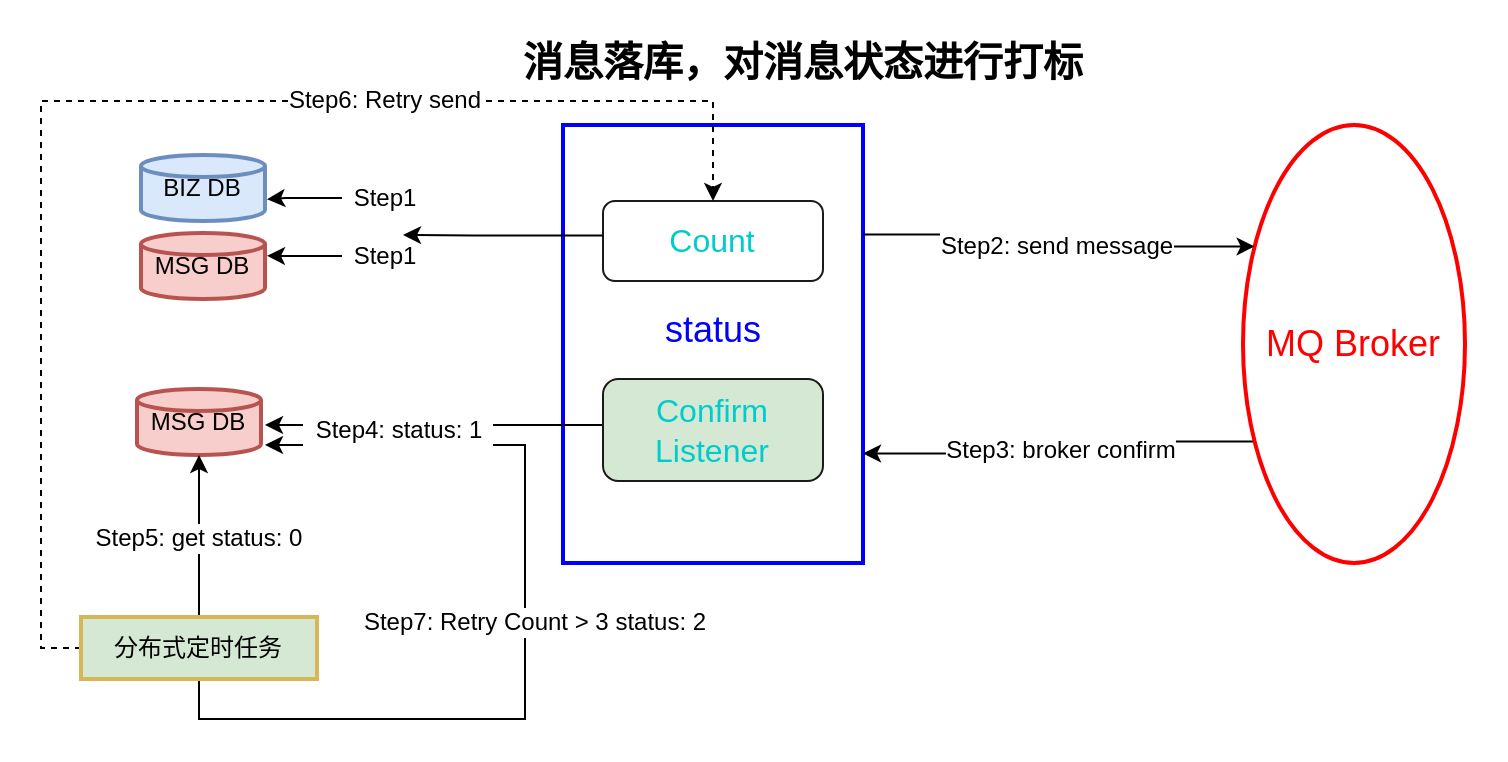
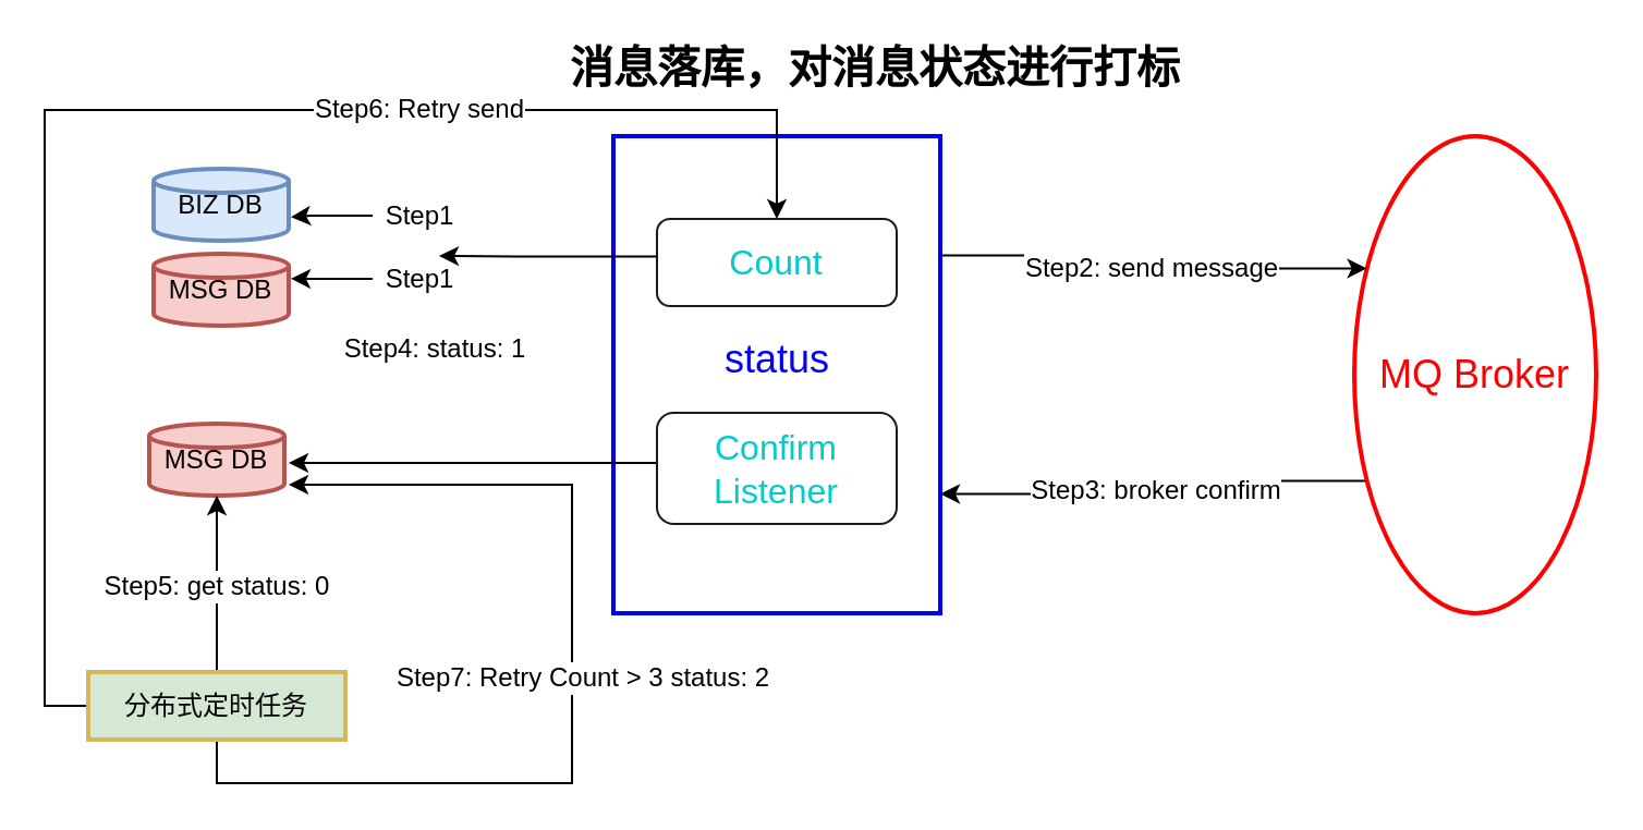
  <mxCell id="0" />
  <mxCell id="1" parent="0" />
  <mxCell id="2" value="" style="rounded=0;whiteSpace=wrap;html=1;strokeColor=#0000FF;strokeWidth=2;fillColor=none;" vertex="1" parent="1"><mxGeometry x="281" y="62" width="150" height="219" as="geometry" /></mxCell>
  <mxCell id="3" value="&lt;font style=&quot;font-size: 20px&quot;&gt;&lt;b&gt;消息落库，对消息状态进行打标&lt;/b&gt;&lt;/font&gt;" style="text;html=1;align=center;verticalAlign=middle;resizable=0;points=[];;autosize=1;" vertex="1" parent="1"><mxGeometry x="251" y="20" width="300" height="20" as="geometry" /></mxCell>
  <mxCell id="4" value="&lt;font style=&quot;font-size: 16px&quot; color=&quot;#00cccc&quot;&gt;Count&lt;/font&gt;" style="rounded=1;whiteSpace=wrap;html=1;strokeColor=#1A1A1A;" vertex="1" parent="1"><mxGeometry x="301" y="100" width="110" height="40" as="geometry" /></mxCell>
  <mxCell id="5" style="edgeStyle=orthogonalEdgeStyle;rounded=0;orthogonalLoop=1;jettySize=auto;html=1;exitX=0;exitY=0.5;exitDx=0;exitDy=0;" edge="1" parent="1" source="6"><mxGeometry relative="1" as="geometry"><mxPoint x="132" y="212" as="targetPoint" /><Array as="points"><mxPoint x="301" y="212" /></Array></mxGeometry></mxCell>
- <mxCell id="6" value="&lt;font style=&quot;font-size: 16px&quot;&gt;&lt;font color=&quot;#00cccc&quot;&gt;Confirm&lt;br&gt;Listener&lt;/font&gt;&lt;br&gt;&lt;/font&gt;" style="rounded=1;whiteSpace=wrap;html=1;strokeColor=#1A1A1A;fillColor=#d5e8d4;" vertex="1" parent="1"><mxGeometry x="301" y="189" width="110" height="51" as="geometry" /></mxCell>
+ <mxCell id="6" value="&lt;font style=&quot;font-size: 16px&quot;&gt;&lt;font color=&quot;#00cccc&quot;&gt;Confirm&lt;br&gt;Listener&lt;/font&gt;&lt;br&gt;&lt;/font&gt;" style="rounded=1;whiteSpace=wrap;html=1;strokeColor=#1A1A1A;" vertex="1" parent="1"><mxGeometry x="301" y="189" width="110" height="51" as="geometry" /></mxCell>
  <mxCell id="7" value="&lt;font style=&quot;font-size: 18px&quot; color=&quot;#0000ff&quot;&gt;status&lt;/font&gt;" style="text;html=1;align=center;verticalAlign=middle;resizable=0;points=[];;autosize=1;" vertex="1" parent="1"><mxGeometry x="311" y="154.5" width="90" height="20" as="geometry" /></mxCell>
  <mxCell id="8" style="edgeStyle=orthogonalEdgeStyle;rounded=0;orthogonalLoop=1;jettySize=auto;html=1;exitX=0;exitY=0.75;exitDx=0;exitDy=0;entryX=1;entryY=0.75;entryDx=0;entryDy=0;" edge="1" parent="1" source="10" target="2"><mxGeometry relative="1" as="geometry" /></mxCell>
  <mxCell id="9" value="Step3: broker confirm" style="text;html=1;align=center;verticalAlign=middle;resizable=0;points=[];;labelBackgroundColor=#ffffff;" vertex="1" connectable="0" parent="8"><mxGeometry x="0.266" y="1" relative="1" as="geometry"><mxPoint x="25" y="-2.5" as="offset" /></mxGeometry></mxCell>
  <mxCell id="10" value="&lt;font style=&quot;font-size: 18px&quot; color=&quot;#ff0000&quot;&gt;MQ Broker&lt;/font&gt;" style="ellipse;whiteSpace=wrap;html=1;strokeColor=#FF0000;strokeWidth=2;" vertex="1" parent="1"><mxGeometry x="621" y="62" width="111" height="219" as="geometry" /></mxCell>
  <mxCell id="11" style="edgeStyle=orthogonalEdgeStyle;rounded=0;orthogonalLoop=1;jettySize=auto;html=1;exitX=1;exitY=0.25;exitDx=0;exitDy=0;entryX=0;entryY=0.25;entryDx=0;entryDy=0;" edge="1" parent="1" source="2" target="10"><mxGeometry relative="1" as="geometry" /></mxCell>
  <mxCell id="12" value="Step2: send message" style="text;html=1;align=center;verticalAlign=middle;resizable=0;points=[];;labelBackgroundColor=#ffffff;" vertex="1" connectable="0" parent="11"><mxGeometry x="0.193" y="1" relative="1" as="geometry"><mxPoint x="-18" y="0.5" as="offset" /></mxGeometry></mxCell>
  <mxCell id="13" style="edgeStyle=orthogonalEdgeStyle;rounded=0;orthogonalLoop=1;jettySize=auto;html=1;exitX=0.001;exitY=0.431;exitDx=0;exitDy=0;exitPerimeter=0;" edge="1" parent="1" source="4"><mxGeometry relative="1" as="geometry"><mxPoint x="266" y="117" as="sourcePoint" /><mxPoint x="201" y="117" as="targetPoint" /><Array as="points"><mxPoint x="236" y="117" /></Array></mxGeometry></mxCell>
  <mxCell id="14" value="" style="edgeStyle=orthogonalEdgeStyle;rounded=0;orthogonalLoop=1;jettySize=auto;html=1;" edge="1" parent="1" source="15"><mxGeometry relative="1" as="geometry"><mxPoint x="133" y="99.176" as="targetPoint" /><Array as="points"><mxPoint x="142" y="99" /><mxPoint x="142" y="99" /></Array></mxGeometry></mxCell>
  <mxCell id="15" value="Step1" style="text;html=1;align=center;verticalAlign=middle;resizable=0;points=[];;autosize=1;" vertex="1" parent="1"><mxGeometry x="170.5" y="89" width="42" height="19" as="geometry" /></mxCell>
  <mxCell id="16" value="" style="edgeStyle=orthogonalEdgeStyle;rounded=0;orthogonalLoop=1;jettySize=auto;html=1;" edge="1" parent="1" source="17"><mxGeometry relative="1" as="geometry"><mxPoint x="133" y="127.412" as="targetPoint" /><Array as="points"><mxPoint x="142" y="127" /><mxPoint x="142" y="127" /></Array></mxGeometry></mxCell>
  <mxCell id="17" value="Step1" style="text;html=1;align=center;verticalAlign=middle;resizable=0;points=[];;autosize=1;" vertex="1" parent="1"><mxGeometry x="170.5" y="118" width="42" height="19" as="geometry" /></mxCell>
  <mxCell id="18" value="BIZ DB" style="strokeWidth=2;html=1;shape=mxgraph.flowchart.database;whiteSpace=wrap;fillColor=#dae8fc;strokeColor=#6c8ebf;" vertex="1" parent="1"><mxGeometry x="70" y="77" width="62" height="33" as="geometry" /></mxCell>
  <mxCell id="19" value="MSG DB" style="strokeWidth=2;html=1;shape=mxgraph.flowchart.database;whiteSpace=wrap;fillColor=#f8cecc;strokeColor=#b85450;" vertex="1" parent="1"><mxGeometry x="70" y="116" width="62" height="33" as="geometry" /></mxCell>
  <mxCell id="20" value="MSG DB" style="strokeWidth=2;html=1;shape=mxgraph.flowchart.database;whiteSpace=wrap;fillColor=#f8cecc;strokeColor=#b85450;" vertex="1" parent="1"><mxGeometry x="68" y="194" width="62" height="33" as="geometry" /></mxCell>
  <mxCell id="21" style="edgeStyle=orthogonalEdgeStyle;rounded=0;orthogonalLoop=1;jettySize=auto;html=1;exitX=0.5;exitY=0;exitDx=0;exitDy=0;entryX=0.5;entryY=1;entryDx=0;entryDy=0;entryPerimeter=0;" edge="1" parent="1" source="27" target="20"><mxGeometry relative="1" as="geometry"><mxPoint x="103" y="241" as="targetPoint" /></mxGeometry></mxCell>
  <mxCell id="22" value="Step5: get status: 0" style="text;html=1;align=center;verticalAlign=middle;resizable=0;points=[];;labelBackgroundColor=#ffffff;" vertex="1" connectable="0" parent="21"><mxGeometry x="-0.007" y="1" relative="1" as="geometry"><mxPoint as="offset" /></mxGeometry></mxCell>
- <mxCell id="23" style="edgeStyle=orthogonalEdgeStyle;rounded=0;orthogonalLoop=1;jettySize=auto;html=1;exitX=0;exitY=0.5;exitDx=0;exitDy=0;entryX=0.5;entryY=0;entryDx=0;entryDy=0;dashed=1;" edge="1" parent="1" source="27" target="4"><mxGeometry relative="1" as="geometry"><mxPoint x="-4" y="175" as="targetPoint" /><Array as="points"><mxPoint x="20" y="324" /><mxPoint x="20" y="50" /><mxPoint x="356" y="50" /></Array></mxGeometry></mxCell>
+ <mxCell id="23" style="edgeStyle=orthogonalEdgeStyle;rounded=0;orthogonalLoop=1;jettySize=auto;html=1;exitX=0;exitY=0.5;exitDx=0;exitDy=0;entryX=0.5;entryY=0;entryDx=0;entryDy=0;" edge="1" parent="1" source="27" target="4"><mxGeometry relative="1" as="geometry"><mxPoint x="-4" y="175" as="targetPoint" /><Array as="points"><mxPoint x="20" y="324" /><mxPoint x="20" y="50" /><mxPoint x="356" y="50" /></Array></mxGeometry></mxCell>
  <mxCell id="24" value="Step6: Retry send" style="text;html=1;align=center;verticalAlign=middle;resizable=0;points=[];;labelBackgroundColor=#ffffff;" vertex="1" connectable="0" parent="23"><mxGeometry x="0.146" y="1" relative="1" as="geometry"><mxPoint x="75.5" y="0.5" as="offset" /></mxGeometry></mxCell>
  <mxCell id="25" style="edgeStyle=orthogonalEdgeStyle;rounded=0;orthogonalLoop=1;jettySize=auto;html=1;exitX=0.5;exitY=1;exitDx=0;exitDy=0;" edge="1" parent="1" source="27"><mxGeometry relative="1" as="geometry"><mxPoint x="132" y="222" as="targetPoint" /><Array as="points"><mxPoint x="99" y="359" /><mxPoint x="262" y="359" /><mxPoint x="262" y="222" /></Array></mxGeometry></mxCell>
  <mxCell id="26" value="Step7: Retry Count &amp;gt; 3 status: 2" style="text;html=1;align=center;verticalAlign=middle;resizable=0;points=[];;labelBackgroundColor=#ffffff;" vertex="1" connectable="0" parent="25"><mxGeometry x="-0.573" y="-1" relative="1" as="geometry"><mxPoint x="91.5" y="-50" as="offset" /></mxGeometry></mxCell>
  <mxCell id="27" value="分布式定时任务" style="rounded=0;whiteSpace=wrap;html=1;strokeColor=#d6b656;strokeWidth=2;fillColor=#d5e8d4;" vertex="1" parent="1"><mxGeometry x="40" y="308" width="118" height="31" as="geometry" /></mxCell>
- <mxCell id="28" value="Step4: status: 1" style="text;html=1;align=center;verticalAlign=middle;resizable=0;points=[];;autosize=1;fillColor=#ffffff;" vertex="1" parent="1"><mxGeometry x="151" y="204.5" width="95" height="20" as="geometry" /></mxCell>
+ <mxCell id="28" value="Step4: status: 1" style="text;html=1;align=center;verticalAlign=middle;resizable=0;points=[];;autosize=1;fillColor=#ffffff;" vertex="1" parent="1"><mxGeometry x="151" y="149.5" width="95" height="20" as="geometry" /></mxCell>
